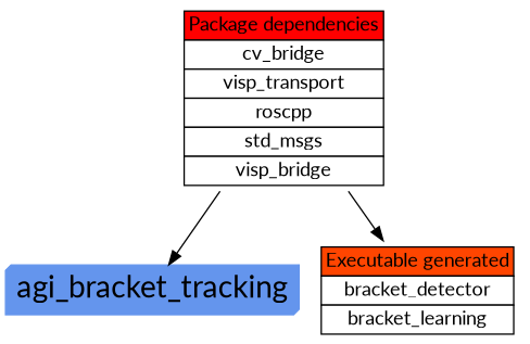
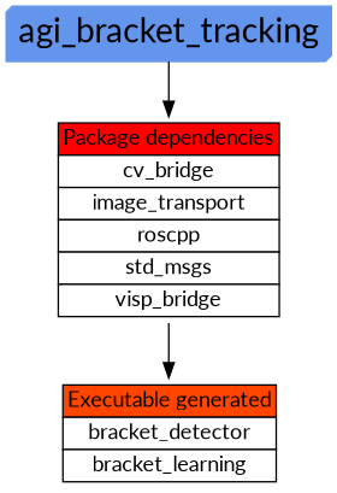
  digraph {
    fontname=Lato
    nodesep=0.1
    node [fontname=Lato shape=plaintext]
    edge [fontname=Lato]
    agi_bracket_tracking [color="#6495ED" fontsize=22 shape=box3d style=filled]
    n2 [label=<<table BGCOLOR="#FFFFFF" BORDER="0" CELLBORDER="1" CELLSPACING="0">   <tr>     <td ALIGN="CENTER" BGCOLOR="#FF4500" COLSPAN="1">Executable generated</td>   </tr>   <tr>     <td ALIGN="CENTER" BGCOLOR="#FFFFFF" COLSPAN="1">bracket_detector</td>   </tr>   <tr>     <td ALIGN="CENTER" BGCOLOR="#FFFFFF" COLSPAN="1">bracket_learning</td>   </tr> </table> >]
-   n3 [label=<<table BGCOLOR="#FFFFFF" BORDER="0" CELLBORDER="1" CELLSPACING="0">   <tr>     <td ALIGN="CENTER" BGCOLOR="#FF0000" COLSPAN="1">Package dependencies</td>   </tr>   <tr>     <td ALIGN="CENTER" BGCOLOR="#FFFFFF" COLSPAN="1">cv_bridge</td>   </tr>   <tr>     <td ALIGN="CENTER" BGCOLOR="#FFFFFF" COLSPAN="1">visp_transport</td>   </tr>   <tr>     <td ALIGN="CENTER" BGCOLOR="#FFFFFF" COLSPAN="1">roscpp</td>   </tr>   <tr>     <td ALIGN="CENTER" BGCOLOR="#FFFFFF" COLSPAN="1">std_msgs</td>   </tr>   <tr>     <td ALIGN="CENTER" BGCOLOR="#FFFFFF" COLSPAN="1">visp_bridge</td>   </tr> </table> >]
-   n3 -> agi_bracket_tracking
+   n3 [label=<<table BGCOLOR="#FFFFFF" BORDER="0" CELLBORDER="1" CELLSPACING="0">   <tr>     <td ALIGN="CENTER" BGCOLOR="#FF0000" COLSPAN="1">Package dependencies</td>   </tr>   <tr>     <td ALIGN="CENTER" BGCOLOR="#FFFFFF" COLSPAN="1">cv_bridge</td>   </tr>   <tr>     <td ALIGN="CENTER" BGCOLOR="#FFFFFF" COLSPAN="1">image_transport</td>   </tr>   <tr>     <td ALIGN="CENTER" BGCOLOR="#FFFFFF" COLSPAN="1">roscpp</td>   </tr>   <tr>     <td ALIGN="CENTER" BGCOLOR="#FFFFFF" COLSPAN="1">std_msgs</td>   </tr>   <tr>     <td ALIGN="CENTER" BGCOLOR="#FFFFFF" COLSPAN="1">visp_bridge</td>   </tr> </table> >]
+   agi_bracket_tracking -> n3
    n3 -> n2
  }
